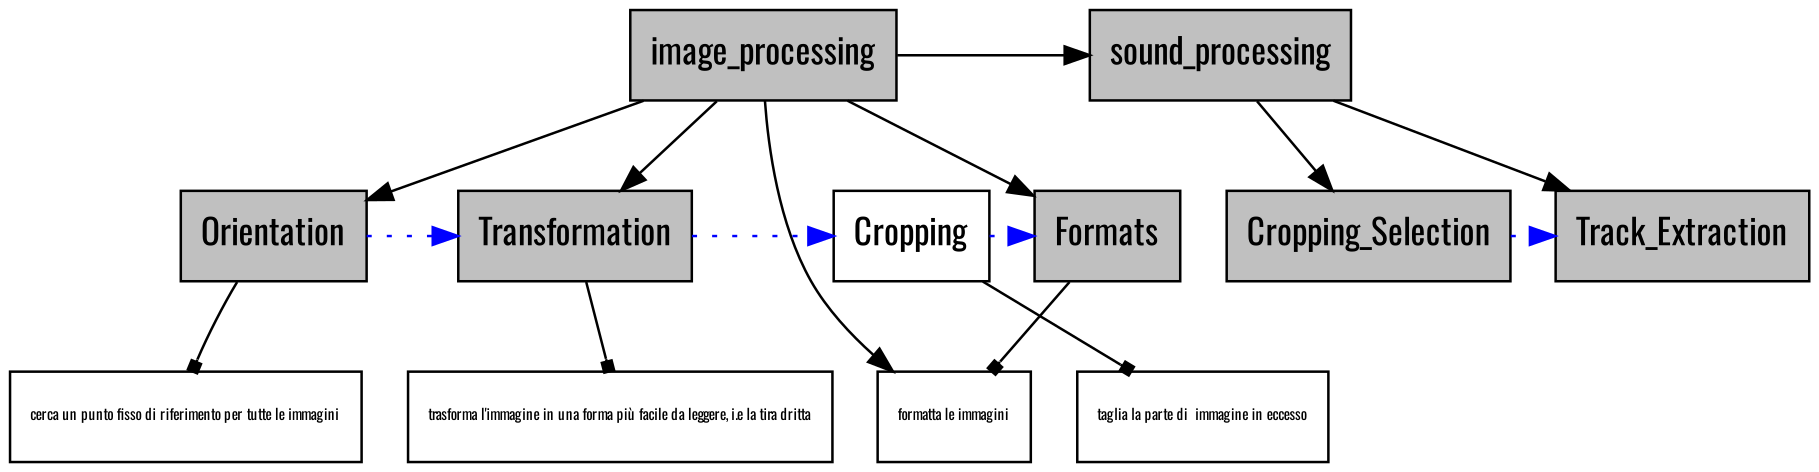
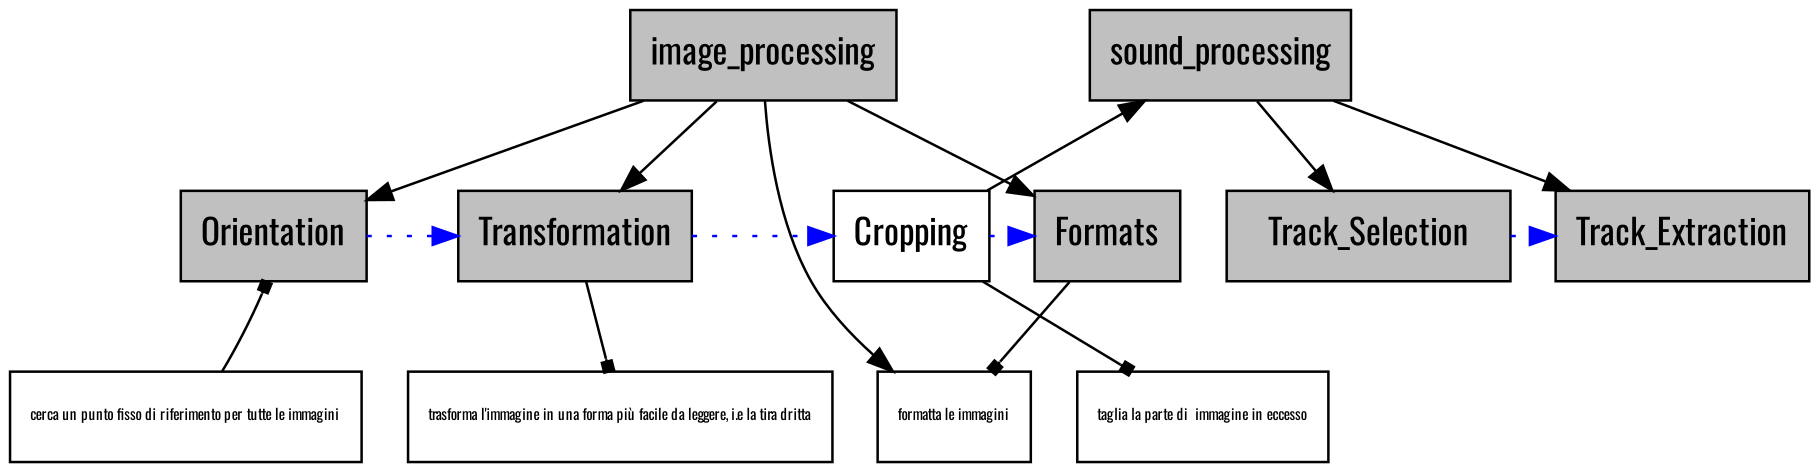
  digraph {
    fontname=Oswald
    rankdir=TB
    node [fillcolor=gray fontname=Oswald shape=box style=filled]
    edge [fontname=Oswald]
    n1 [label=image_processing]
    n2 [label=sound_processing]
    n3 [label=Orientation]
    n4 [label=Transformation]
    n5 [fillcolor=white label=Cropping]
    n6 [label=Formats]
    n7 [fillcolor=white fontsize=6 label="cerca un punto fisso di riferimento per tutte le immagini"]
    n8 [fillcolor=white fontsize=6 label="trasforma l'immagine in una forma più facile da leggere, i.e la tira dritta"]
    n9 [fillcolor=white fontsize=6 label="taglia la parte di  immagine in eccesso"]
    n10 [fillcolor=white fontsize=6 label="formatta le immagini"]
-   Track_Selection [label=Cropping_Selection]
+   Track_Selection
    Track_Extraction
    subgraph sub_1 {
      rank=same
      n1
      n2
    }
    subgraph sub_2 {
      n1
      subgraph sub_3 {
        rank=same
        n3
        n4
        n5
        n6
      }
      subgraph sub_4 {
        n7
        n8
        n9
        n10
      }
      subgraph sub_5 {
        n3
        n4
        n5
        n6
        n7
        n8
        n9
        n10
      }
    }
    subgraph sub_6 {
      n2
      subgraph sub_7 {
        rank=same
        Track_Selection
        Track_Extraction
      }
    }
-   n1 -> n2
+   n5 -> n2
    n1 -> n3
    n1 -> n4
    n1 -> n6
    n1 -> n10
    n2 -> Track_Selection
    n2 -> Track_Extraction
    n3 -> n4 [color=blue style=dotted]
-   n3 -> n7 [arrowhead=box arrowsize=.5]
+   n7 -> n3 [arrowhead=box arrowsize=.5]
    n4 -> n5 [color=blue style=dotted]
    n4 -> n8 [arrowhead=box arrowsize=.5]
    n5 -> n6 [color=blue style=dotted]
    n5 -> n9 [arrowhead=box arrowsize=.5]
    n6 -> n10 [arrowhead=box arrowsize=.5]
    Track_Selection -> Track_Extraction [color=blue style=dotted]
  }
